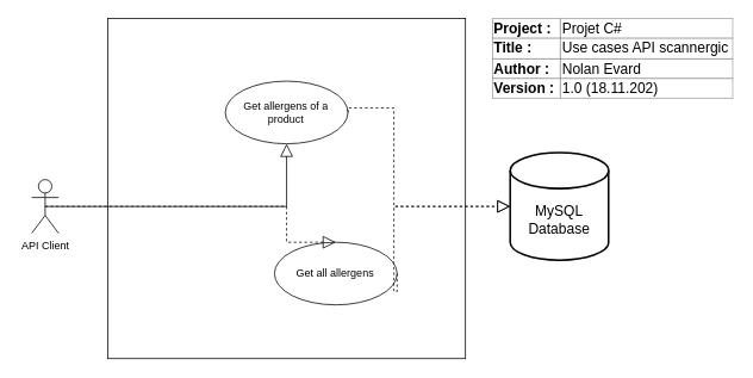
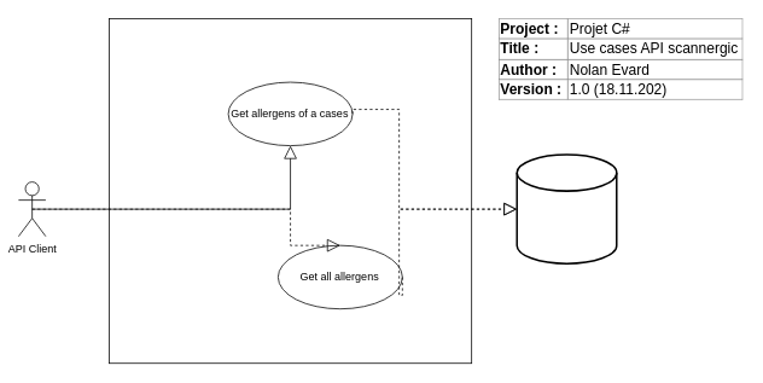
  <mxCell id="0" />
  <mxCell id="1" parent="0" />
- <mxCell id="2" value="API Client" style="shape=umlActor;html=1;verticalLabelPosition=bottom;verticalAlign=top;align=center;" vertex="1" parent="1"><mxGeometry x="35" y="200" width="30" height="60" as="geometry" /></mxCell>
+ <mxCell id="2" value="API Client" style="shape=umlActor;html=1;verticalLabelPosition=bottom;verticalAlign=top;align=center;" vertex="1" parent="1"><mxGeometry x="20" y="200" width="30" height="60" as="geometry" /></mxCell>
  <mxCell id="3" value="" style="edgeStyle=orthogonalEdgeStyle;html=1;endArrow=block;endFill=0;endSize=12;verticalAlign=bottom;rounded=0;exitX=0.5;exitY=0.5;exitDx=0;exitDy=0;exitPerimeter=0;dashed=0;entryX=0.5;entryY=1;entryDx=0;entryDy=0;" edge="1" parent="1" source="2" target="7"><mxGeometry width="160" relative="1" as="geometry"><mxPoint x="350" y="320" as="sourcePoint" /><mxPoint x="510" y="320" as="targetPoint" /><Array as="points"><mxPoint x="55" y="230" /><mxPoint x="230" y="230" /></Array></mxGeometry></mxCell>
  <mxCell id="4" value="" style="strokeWidth=2;html=1;shape=mxgraph.flowchart.database;whiteSpace=wrap;fillColor=none;" vertex="1" parent="1"><mxGeometry x="570" y="170" width="110" height="120" as="geometry" /></mxCell>
- <mxCell id="5" value="&lt;font style=&quot;font-size: 16px&quot;&gt;MySQL&lt;br&gt;Database&lt;br&gt;&lt;/font&gt;" style="text;html=1;strokeColor=none;fillColor=none;align=center;verticalAlign=middle;whiteSpace=wrap;rounded=0;" vertex="1" parent="1"><mxGeometry x="595" y="230" width="60" height="30" as="geometry" /></mxCell>
  <mxCell id="6" value="" style="rounded=0;whiteSpace=wrap;html=1;fillColor=none;" vertex="1" parent="1"><mxGeometry x="120" y="20" width="400.0" height="380" as="geometry" /></mxCell>
- <mxCell id="7" value="Get allergens of a product" style="ellipse;whiteSpace=wrap;html=1;fillColor=none;" vertex="1" parent="1"><mxGeometry x="251.43" y="90" width="137.14" height="70" as="geometry" /></mxCell>
+ <mxCell id="7" value="Get allergens of a cases" style="ellipse;whiteSpace=wrap;html=1;fillColor=none;" vertex="1" parent="1"><mxGeometry x="251.43" y="90" width="137.14" height="70" as="geometry" /></mxCell>
  <mxCell id="8" value="Get all allergens" style="ellipse;whiteSpace=wrap;html=1;fillColor=none;" vertex="1" parent="1"><mxGeometry x="306.43" y="270" width="137.14" height="70" as="geometry" /></mxCell>
  <mxCell id="9" value="" style="edgeStyle=orthogonalEdgeStyle;html=1;endArrow=block;endFill=0;endSize=12;verticalAlign=bottom;rounded=0;exitX=0.5;exitY=0.5;exitDx=0;exitDy=0;exitPerimeter=0;dashed=1;entryX=0.5;entryY=0;entryDx=0;entryDy=0;" edge="1" parent="1" source="2" target="8"><mxGeometry width="160" relative="1" as="geometry"><mxPoint x="45" y="240" as="sourcePoint" /><mxPoint x="330" y="170" as="targetPoint" /><Array as="points"><mxPoint x="320" y="230" /></Array></mxGeometry></mxCell>
  <mxCell id="10" value="" style="edgeStyle=orthogonalEdgeStyle;html=1;endArrow=block;endFill=0;endSize=12;verticalAlign=bottom;rounded=0;exitX=1;exitY=0.5;exitDx=0;exitDy=0;dashed=1;entryX=0;entryY=0.5;entryDx=0;entryDy=0;entryPerimeter=0;" edge="1" parent="1" source="7" target="4"><mxGeometry width="160" relative="1" as="geometry"><mxPoint x="390" y="120" as="sourcePoint" /><mxPoint x="675" y="180" as="targetPoint" /><Array as="points"><mxPoint x="389" y="120" /><mxPoint x="440" y="120" /><mxPoint x="440" y="230" /></Array></mxGeometry></mxCell>
  <mxCell id="11" value="" style="edgeStyle=orthogonalEdgeStyle;html=1;endArrow=block;endFill=0;endSize=12;verticalAlign=bottom;rounded=0;exitX=1;exitY=0.5;exitDx=0;exitDy=0;dashed=1;entryX=0;entryY=0.5;entryDx=0;entryDy=0;entryPerimeter=0;" edge="1" parent="1" source="8" target="4"><mxGeometry width="160" relative="1" as="geometry"><mxPoint x="420" y="325" as="sourcePoint" /><mxPoint x="601.43" y="400" as="targetPoint" /><Array as="points"><mxPoint x="440" y="325" /><mxPoint x="440" y="230" /></Array></mxGeometry></mxCell>
  <mxCell id="12" value="&lt;table border=&quot;1&quot; width=&quot;100%&quot; style=&quot;width: 100% ; height: 100% ; border-collapse: collapse&quot;&gt;&lt;tbody&gt;&lt;tr&gt;&lt;td&gt;&lt;span style=&quot;background-color: rgb(255 , 255 , 255)&quot;&gt;&lt;b&gt;Project :&lt;/b&gt;&amp;nbsp;&lt;/span&gt;&lt;/td&gt;&lt;td&gt;&lt;span style=&quot;background-color: rgb(255 , 255 , 255)&quot;&gt;Projet C#&lt;/span&gt;&lt;/td&gt;&lt;/tr&gt;&lt;tr&gt;&lt;td&gt;&lt;b style=&quot;background-color: rgb(255 , 255 , 255)&quot;&gt;Title :&lt;/b&gt;&lt;/td&gt;&lt;td&gt;Use cases API scannergic&lt;/td&gt;&lt;/tr&gt;&lt;tr&gt;&lt;td&gt;&lt;b&gt;Author :&lt;/b&gt;&amp;nbsp;&lt;/td&gt;&lt;td&gt;Nolan Evard&lt;/td&gt;&lt;/tr&gt;&lt;tr&gt;&lt;td&gt;&lt;b&gt;Version :&lt;/b&gt;&amp;nbsp;&lt;/td&gt;&lt;td&gt;1.0 (18.11.202)&lt;/td&gt;&lt;/tr&gt;&lt;/tbody&gt;&lt;/table&gt;" style="text;html=1;strokeColor=none;fillColor=none;overflow=fill;fontSize=16;align=left;" vertex="1" parent="1"><mxGeometry x="550" y="20" width="270" height="90" as="geometry" /></mxCell>
